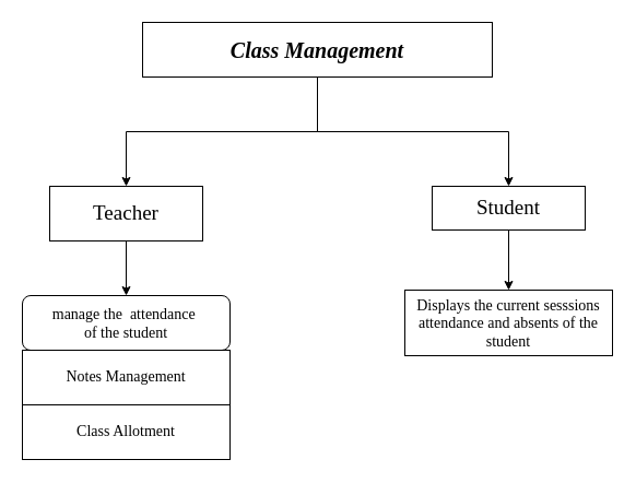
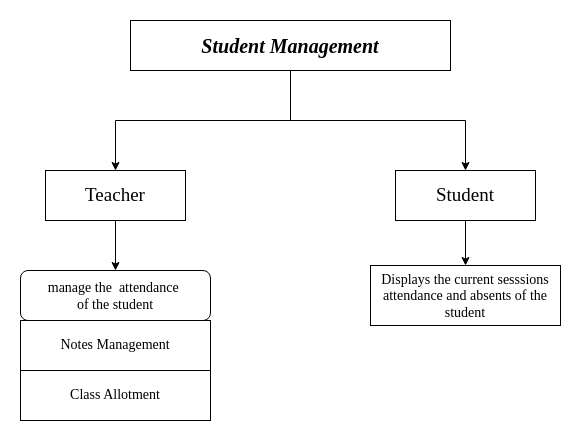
  <mxCell id="0" />
  <mxCell id="1" parent="0" />
  <mxCell id="2" style="edgeStyle=orthogonalEdgeStyle;rounded=0;orthogonalLoop=1;jettySize=auto;html=1;entryX=0.5;entryY=0;entryDx=0;entryDy=0;" edge="1" parent="1" source="4" target="6"><mxGeometry relative="1" as="geometry" /></mxCell>
  <mxCell id="3" style="edgeStyle=orthogonalEdgeStyle;rounded=0;orthogonalLoop=1;jettySize=auto;html=1;entryX=0.5;entryY=0;entryDx=0;entryDy=0;" edge="1" parent="1" source="4" target="8"><mxGeometry relative="1" as="geometry" /></mxCell>
- <mxCell id="4" value="&lt;b&gt;&lt;i&gt;&lt;font face=&quot;Verdana&quot; style=&quot;font-size: 20px;&quot;&gt;Class Management&lt;/font&gt;&lt;/i&gt;&lt;/b&gt;" style="rounded=0;whiteSpace=wrap;html=1;" vertex="1" parent="1"><mxGeometry x="130" y="20" width="320" height="50" as="geometry" /></mxCell>
+ <mxCell id="4" value="&lt;b&gt;&lt;i&gt;&lt;font face=&quot;Verdana&quot; style=&quot;font-size: 20px;&quot;&gt;Student Management&lt;/font&gt;&lt;/i&gt;&lt;/b&gt;" style="rounded=0;whiteSpace=wrap;html=1;" vertex="1" parent="1"><mxGeometry x="130" y="20" width="320" height="50" as="geometry" /></mxCell>
  <mxCell id="5" value="" style="edgeStyle=orthogonalEdgeStyle;rounded=0;orthogonalLoop=1;jettySize=auto;html=1;" edge="1" parent="1" source="6" target="10"><mxGeometry relative="1" as="geometry" /></mxCell>
  <mxCell id="6" value="&lt;font face=&quot;Verdana&quot; style=&quot;font-size: 19px;&quot;&gt;Teacher&lt;/font&gt;" style="rounded=0;whiteSpace=wrap;html=1;" vertex="1" parent="1"><mxGeometry x="45" y="170" width="140" height="50" as="geometry" /></mxCell>
  <mxCell id="7" value="" style="edgeStyle=orthogonalEdgeStyle;rounded=0;orthogonalLoop=1;jettySize=auto;html=1;" edge="1" parent="1" source="8" target="9"><mxGeometry relative="1" as="geometry" /></mxCell>
- <mxCell id="8" value="&lt;font face=&quot;Verdana&quot; style=&quot;font-size: 19px;&quot;&gt;Student&lt;/font&gt;" style="rounded=0;whiteSpace=wrap;html=1;" vertex="1" parent="1"><mxGeometry x="395" y="170" width="140" height="40" as="geometry" /></mxCell>
+ <mxCell id="8" value="&lt;font face=&quot;Verdana&quot; style=&quot;font-size: 19px;&quot;&gt;Student&lt;/font&gt;" style="rounded=0;whiteSpace=wrap;html=1;" vertex="1" parent="1"><mxGeometry x="395" y="170" width="140" height="50" as="geometry" /></mxCell>
  <mxCell id="9" value="&lt;div&gt;&lt;font face=&quot;Verdana&quot; style=&quot;font-size: 14px;&quot;&gt;&lt;br&gt;&lt;/font&gt;&lt;/div&gt;&lt;font face=&quot;Verdana&quot; style=&quot;font-size: 14px;&quot;&gt;Displays the current sesssions attendance and absents of the student&lt;/font&gt;&lt;div&gt;&lt;br&gt;&lt;/div&gt;" style="rounded=0;whiteSpace=wrap;html=1;" vertex="1" parent="1"><mxGeometry x="370" y="265" width="190" height="60" as="geometry" /></mxCell>
  <mxCell id="10" value="&lt;div&gt;&lt;font style=&quot;font-size: 14px;&quot; face=&quot;Verdana&quot;&gt;&lt;br&gt;&lt;/font&gt;&lt;/div&gt;&lt;div&gt;&lt;font style=&quot;font-size: 14px;&quot; face=&quot;Verdana&quot;&gt;&lt;br&gt;&lt;/font&gt;&lt;/div&gt;&lt;font style=&quot;font-size: 14px;&quot; face=&quot;Verdana&quot;&gt;manage the&amp;nbsp; attendance&amp;nbsp;&lt;/font&gt;&lt;div&gt;&lt;font style=&quot;font-size: 14px;&quot; face=&quot;Verdana&quot;&gt;of the student&lt;/font&gt;&lt;div&gt;&lt;font style=&quot;font-size: 14px;&quot; face=&quot;Verdana&quot;&gt;&lt;br&gt;&lt;/font&gt;&lt;div&gt;&lt;div&gt;&lt;br&gt;&lt;/div&gt;&lt;/div&gt;&lt;/div&gt;&lt;/div&gt;" style="whiteSpace=wrap;html=1;rounded=1;" vertex="1" parent="1"><mxGeometry x="20" y="270" width="190" height="50" as="geometry" /></mxCell>
  <mxCell id="11" value="&lt;div&gt;&lt;font style=&quot;font-size: 14px;&quot; face=&quot;Verdana&quot;&gt;Notes Management&lt;/font&gt;&lt;/div&gt;" style="rounded=0;whiteSpace=wrap;html=1;" vertex="1" parent="1"><mxGeometry x="20" y="320" width="190" height="50" as="geometry" /></mxCell>
  <mxCell id="12" value="&lt;font face=&quot;Verdana&quot;&gt;&lt;span style=&quot;font-size: 14px;&quot;&gt;Class Allotment&lt;/span&gt;&lt;/font&gt;" style="rounded=0;whiteSpace=wrap;html=1;" vertex="1" parent="1"><mxGeometry x="20" y="370" width="190" height="50" as="geometry" /></mxCell>
